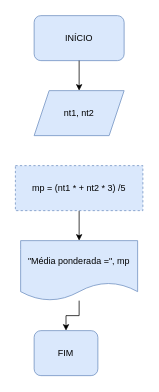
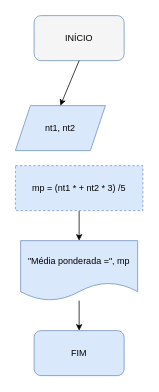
  <mxCell id="0" />
  <mxCell id="1" parent="0" />
- <mxCell id="2" value="INÍCIO" style="rounded=1;whiteSpace=wrap;html=1;fillColor=#dae8fc;strokeColor=#6c8ebf;" vertex="1" parent="1"><mxGeometry x="45" y="20" width="120" height="60" as="geometry" /></mxCell>
- <mxCell id="3" value="nt1, nt2" style="shape=parallelogram;perimeter=parallelogramPerimeter;whiteSpace=wrap;html=1;fixedSize=1;fillColor=#dae8fc;strokeColor=#6c8ebf;" vertex="1" parent="1"><mxGeometry x="45" y="120" width="120" height="60" as="geometry" /></mxCell>
+ <mxCell id="2" value="INÍCIO" style="rounded=1;whiteSpace=wrap;html=1;fillColor=#f5f5f5;strokeColor=#6c8ebf;" vertex="1" parent="1"><mxGeometry x="45" y="20" width="120" height="60" as="geometry" /></mxCell>
+ <mxCell id="3" value="nt1, nt2" style="shape=parallelogram;perimeter=parallelogramPerimeter;whiteSpace=wrap;html=1;fixedSize=1;fillColor=#dae8fc;strokeColor=#6c8ebf;" vertex="1" parent="1"><mxGeometry x="20" y="140" width="120" height="60" as="geometry" /></mxCell>
  <mxCell id="4" value="" style="edgeStyle=orthogonalEdgeStyle;rounded=0;orthogonalLoop=1;jettySize=auto;html=1;" edge="1" parent="1" source="5" target="7"><mxGeometry relative="1" as="geometry" /></mxCell>
  <mxCell id="5" value="mp = (nt1 * + nt2 * 3) /5" style="whiteSpace=wrap;html=1;fillColor=#dae8fc;strokeColor=#6c8ebf;dashed=1;" vertex="1" parent="1"><mxGeometry x="20" y="220" width="170" height="60" as="geometry" /></mxCell>
  <mxCell id="6" value="" style="edgeStyle=orthogonalEdgeStyle;rounded=0;orthogonalLoop=1;jettySize=auto;html=1;" edge="1" parent="1" source="7" target="8"><mxGeometry relative="1" as="geometry" /></mxCell>
  <mxCell id="7" value="&quot;Média ponderada =&quot;, mp" style="shape=document;whiteSpace=wrap;html=1;boundedLbl=1;fillColor=#dae8fc;strokeColor=#6c8ebf;" vertex="1" parent="1"><mxGeometry x="27" y="320" width="156" height="80" as="geometry" /></mxCell>
- <mxCell id="8" value="FIM" style="rounded=1;whiteSpace=wrap;html=1;fillColor=#dae8fc;strokeColor=#6c8ebf;" vertex="1" parent="1"><mxGeometry x="45" y="440" width="85" height="60" as="geometry" /></mxCell>
+ <mxCell id="8" value="FIM" style="rounded=1;whiteSpace=wrap;html=1;fillColor=#dae8fc;strokeColor=#6c8ebf;" vertex="1" parent="1"><mxGeometry x="45" y="440" width="120" height="60" as="geometry" /></mxCell>
  <mxCell id="9" value="" style="endArrow=classic;html=1;rounded=0;exitX=0.5;exitY=1;exitDx=0;exitDy=0;entryX=0.5;entryY=0;entryDx=0;entryDy=0;" edge="1" parent="1" source="2" target="3"><mxGeometry width="50" height="50" relative="1" as="geometry"><mxPoint x="221" y="140" as="sourcePoint" /><mxPoint x="271" y="90" as="targetPoint" /></mxGeometry></mxCell>
